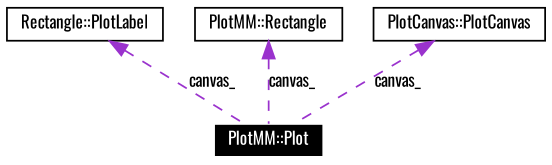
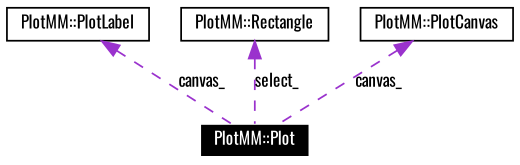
  digraph {
    fontname=Oswald
    node [color=black fillcolor=white fontname=Oswald fontsize=10 shape=record style=filled]
    edge [color=darkorchid3 dir=back fontname=Oswald fontsize=10 labelfontname=Helvetica labelfontsize=10 style=dashed]
    n1 [color=white fillcolor=black fontcolor=white height=0.2 label="PlotMM::Plot" width=0.4]
-   n2 [height=0.2 label="Rectangle::PlotLabel" width=0.4]
+   n2 [height=0.2 label="PlotMM::PlotLabel" width=0.4]
    n3 [height=0.2 label="PlotMM::Rectangle" width=0.4]
-   n4 [height=0.2 label="PlotCanvas::PlotCanvas" width=0.4]
+   n4 [height=0.2 label="PlotMM::PlotCanvas" width=0.4]
    n2 -> n1 [label=canvas_]
-   n3 -> n1 [label=canvas_]
+   n3 -> n1 [label=select_]
    n4 -> n1 [label=canvas_]
  }
